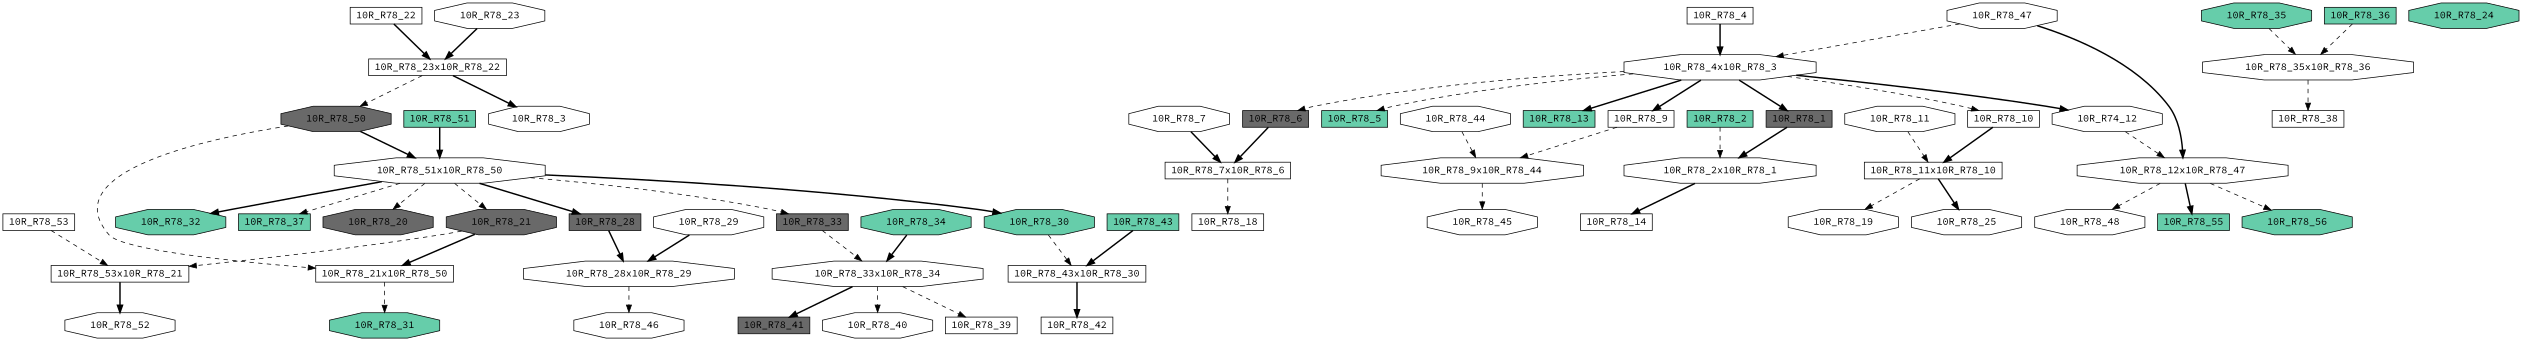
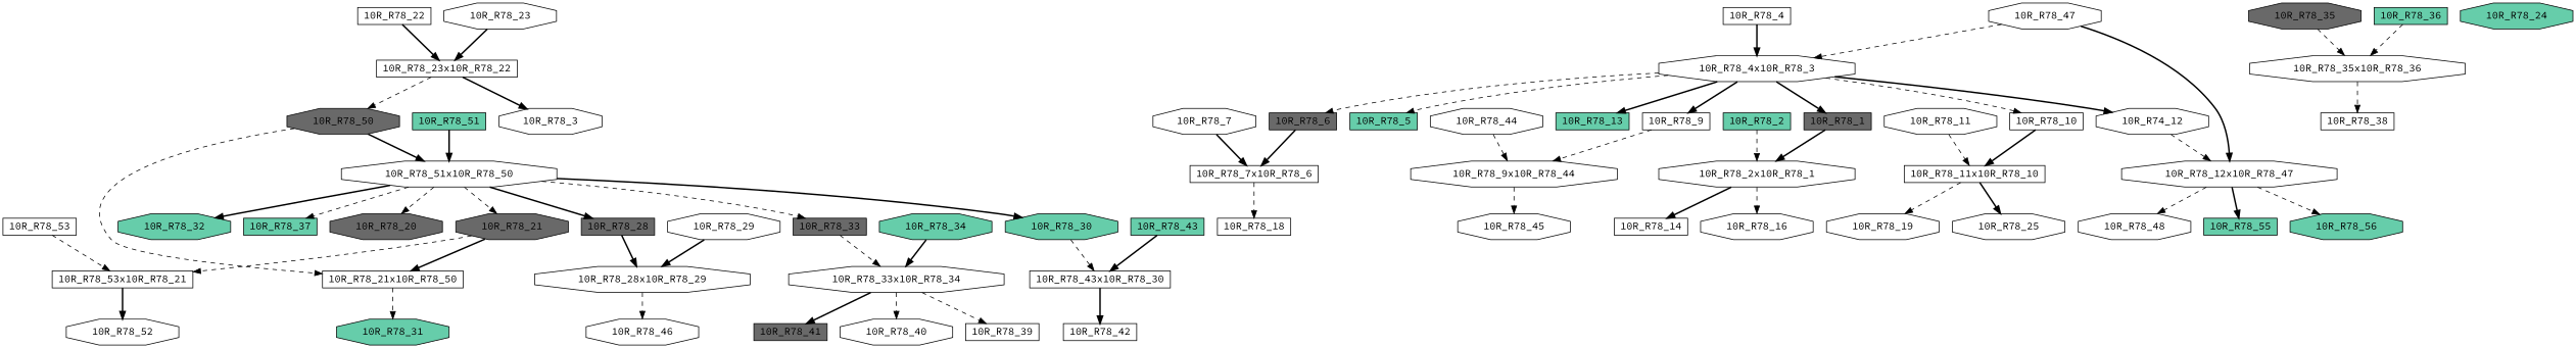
  digraph {
    fontname="Source Code Pro"
    node [fillcolor=white fontcolor=black fontname="Source Code Pro" regular=0 shape=octagon style=filled]
    edge [fontname="Source Code Pro" style=dashed]
    "10R_R78_42" [height=0.3 shape=box width=0.5]
    "10R_R78_43x10R_R78_30" [height=.1 shape=box width=.1 fillcolor="" fontcolor="" regular="" style=""]
    "10R_R78_1" [fillcolor=dimgrey height=0.3 shape=box width=0.5]
    "10R_R78_2x10R_R78_1" [height=.1 width=.1 fillcolor="" fontcolor="" regular="" style=""]
+   "10R_R78_16" [height=0.3 width=0.5]
    "10R_R78_14" [height=0.3 shape=box width=0.5]
    "10R_R78_4x10R_R78_3" [height=.1 width=.1 fillcolor="" fontcolor="" regular="" style=""]
    "10R_R78_6" [fillcolor=dimgrey height=0.3 shape=box width=0.5]
    "10R_R78_10" [height=0.3 shape=box width=0.5]
    n10 [height=0.3 label="10R_R74_12" width=0.5]
    "10R_R78_9" [height=0.3 shape=box width=0.5]
    "10R_R78_5" [fillcolor=aquamarine3 height=0.3 shape=box width=0.5]
    "10R_R78_13" [fillcolor=aquamarine3 height=0.3 shape=box width=0.5]
    "10R_R78_7x10R_R78_6" [height=.1 shape=box width=.1 fillcolor="" fontcolor="" regular="" style=""]
    "10R_R78_11x10R_R78_10" [height=.1 shape=box width=.1 fillcolor="" fontcolor="" regular="" style=""]
    "10R_R78_12x10R_R78_47" [height=.1 width=.1 fillcolor="" fontcolor="" regular="" style=""]
    "10R_R78_9x10R_R78_44" [height=.1 width=.1 fillcolor="" fontcolor="" regular="" style=""]
    "10R_R78_18" [height=0.3 shape=box width=0.5]
    "10R_R78_25" [height=0.3 width=0.5]
    "10R_R78_19" [height=0.3 width=0.5]
    "10R_R78_48" [height=0.3 width=0.5]
    "10R_R78_55" [fillcolor=aquamarine3 height=0.3 shape=box width=0.5]
    "10R_R78_56" [fillcolor=aquamarine3 height=0.3 width=0.5]
    "10R_R78_20" [fillcolor=dimgrey height=0.3 width=0.5]
    "10R_R78_51x10R_R78_50" [height=.1 width=.1 fillcolor="" fontcolor="" regular="" style=""]
    "10R_R78_21" [fillcolor=dimgrey height=0.3 width=0.5]
    "10R_R78_28" [fillcolor=dimgrey height=0.3 shape=box width=0.5]
    "10R_R78_33" [fillcolor=dimgrey height=0.3 shape=box width=0.5]
    "10R_R78_30" [fillcolor=aquamarine3 height=0.3 width=0.5]
    "10R_R78_32" [fillcolor=aquamarine3 height=0.3 width=0.5]
    "10R_R78_37" [fillcolor=aquamarine3 height=0.3 shape=box width=0.5]
    "10R_R78_53x10R_R78_21" [height=.1 shape=box width=.1 fillcolor="" fontcolor="" regular="" style=""]
    "10R_R78_21x10R_R78_50" [height=.1 shape=box width=.1 fillcolor="" fontcolor="" regular="" style=""]
    "10R_R78_28x10R_R78_29" [height=.1 width=.1 fillcolor="" fontcolor="" regular="" style=""]
-   "10R_R78_35" [fillcolor=aquamarine3 height=0.3 width=0.5]
+   "10R_R78_35" [fillcolor=dimgrey height=0.3 width=0.5]
    "10R_R78_35x10R_R78_36" [height=.1 width=.1 fillcolor="" fontcolor="" regular="" style=""]
    "10R_R78_33x10R_R78_34" [height=.1 width=.1 fillcolor="" fontcolor="" regular="" style=""]
    "10R_R78_52" [height=0.3 width=0.5]
    "10R_R78_31" [fillcolor=aquamarine3 height=0.3 width=0.5]
    "10R_R78_46" [height=0.3 width=0.5]
    "10R_R78_38" [height=0.3 shape=box width=0.5]
    "10R_R78_39" [height=0.3 shape=box width=0.5]
    "10R_R78_41" [fillcolor=dimgrey height=0.3 shape=box width=0.5]
    "10R_R78_40" [height=0.3 width=0.5]
    "10R_R78_11" [height=0.3 width=0.5]
    "10R_R78_2" [fillcolor=aquamarine3 height=0.3 shape=box width=0.5]
    "10R_R78_22" [height=0.3 shape=box width=0.5]
    "10R_R78_23x10R_R78_22" [height=.1 shape=box width=.1 fillcolor="" fontcolor="" regular="" style=""]
    "10R_R78_3" [height=0.3 width=0.5]
    "10R_R78_50" [fillcolor=dimgrey height=0.3 width=0.5]
    "10R_R78_23" [height=0.3 width=0.5]
    "10R_R78_29" [height=0.3 width=0.5]
    "10R_R78_34" [fillcolor=aquamarine3 height=0.3 width=0.5]
    "10R_R78_36" [fillcolor=aquamarine3 height=0.3 shape=box width=0.5]
    "10R_R78_4" [height=0.3 shape=box width=0.5]
    "10R_R78_43" [fillcolor=aquamarine3 height=0.3 shape=box width=0.5]
    "10R_R78_44" [height=0.3 width=0.5]
    "10R_R78_45" [height=0.3 width=0.5]
    "10R_R78_47" [height=0.3 width=0.5]
    "10R_R78_51" [fillcolor=aquamarine3 height=0.3 shape=box width=0.5]
    "10R_R78_53" [height=0.3 shape=box width=0.5]
    "10R_R78_7" [height=0.3 width=0.5]
    "10R_R78_24" [fillcolor=aquamarine3 height=0.3 width=0.5]
    "10R_R78_43x10R_R78_30" -> "10R_R78_42" [style=bold]
    "10R_R78_1" -> "10R_R78_2x10R_R78_1" [style=bold]
+   "10R_R78_2x10R_R78_1" -> "10R_R78_16"
    "10R_R78_2x10R_R78_1" -> "10R_R78_14" [style=bold]
    "10R_R78_4x10R_R78_3" -> "10R_R78_1" [style=bold]
    "10R_R78_4x10R_R78_3" -> "10R_R78_6"
    "10R_R78_4x10R_R78_3" -> "10R_R78_10"
    "10R_R78_4x10R_R78_3" -> n10 [style=bold]
    "10R_R78_4x10R_R78_3" -> "10R_R78_9" [style=bold]
    "10R_R78_4x10R_R78_3" -> "10R_R78_5"
    "10R_R78_4x10R_R78_3" -> "10R_R78_13" [style=bold]
    "10R_R78_6" -> "10R_R78_7x10R_R78_6" [style=bold]
    "10R_R78_10" -> "10R_R78_11x10R_R78_10" [style=bold]
    n10 -> "10R_R78_12x10R_R78_47"
    "10R_R78_9" -> "10R_R78_9x10R_R78_44"
    "10R_R78_7x10R_R78_6" -> "10R_R78_18"
    "10R_R78_11x10R_R78_10" -> "10R_R78_25" [style=bold]
    "10R_R78_11x10R_R78_10" -> "10R_R78_19"
    "10R_R78_12x10R_R78_47" -> "10R_R78_48"
    "10R_R78_12x10R_R78_47" -> "10R_R78_55" [style=bold]
    "10R_R78_12x10R_R78_47" -> "10R_R78_56"
    "10R_R78_9x10R_R78_44" -> "10R_R78_45"
    "10R_R78_51x10R_R78_50" -> "10R_R78_20"
    "10R_R78_51x10R_R78_50" -> "10R_R78_21"
    "10R_R78_51x10R_R78_50" -> "10R_R78_28" [style=bold]
    "10R_R78_51x10R_R78_50" -> "10R_R78_33"
    "10R_R78_51x10R_R78_50" -> "10R_R78_30" [style=bold]
    "10R_R78_51x10R_R78_50" -> "10R_R78_32" [style=bold]
    "10R_R78_51x10R_R78_50" -> "10R_R78_37"
    "10R_R78_21" -> "10R_R78_53x10R_R78_21"
    "10R_R78_21" -> "10R_R78_21x10R_R78_50" [style=bold]
    "10R_R78_28" -> "10R_R78_28x10R_R78_29" [style=bold]
    "10R_R78_33" -> "10R_R78_33x10R_R78_34"
    "10R_R78_30" -> "10R_R78_43x10R_R78_30"
    "10R_R78_53x10R_R78_21" -> "10R_R78_52" [style=bold]
    "10R_R78_21x10R_R78_50" -> "10R_R78_31"
    "10R_R78_28x10R_R78_29" -> "10R_R78_46"
    "10R_R78_35" -> "10R_R78_35x10R_R78_36"
    "10R_R78_35x10R_R78_36" -> "10R_R78_38"
    "10R_R78_33x10R_R78_34" -> "10R_R78_39"
    "10R_R78_33x10R_R78_34" -> "10R_R78_41" [style=bold]
    "10R_R78_33x10R_R78_34" -> "10R_R78_40"
    "10R_R78_11" -> "10R_R78_11x10R_R78_10"
    "10R_R78_2" -> "10R_R78_2x10R_R78_1"
    "10R_R78_22" -> "10R_R78_23x10R_R78_22" [style=bold]
    "10R_R78_23x10R_R78_22" -> "10R_R78_3" [style=bold]
    "10R_R78_23x10R_R78_22" -> "10R_R78_50"
    "10R_R78_50" -> "10R_R78_51x10R_R78_50" [style=bold]
    "10R_R78_50" -> "10R_R78_21x10R_R78_50"
    "10R_R78_23" -> "10R_R78_23x10R_R78_22" [style=bold]
    "10R_R78_29" -> "10R_R78_28x10R_R78_29" [style=bold]
    "10R_R78_34" -> "10R_R78_33x10R_R78_34" [style=bold]
    "10R_R78_36" -> "10R_R78_35x10R_R78_36"
    "10R_R78_4" -> "10R_R78_4x10R_R78_3" [style=bold]
    "10R_R78_43" -> "10R_R78_43x10R_R78_30" [style=bold]
    "10R_R78_44" -> "10R_R78_9x10R_R78_44"
    "10R_R78_47" -> "10R_R78_4x10R_R78_3"
    "10R_R78_47" -> "10R_R78_12x10R_R78_47" [style=bold]
    "10R_R78_51" -> "10R_R78_51x10R_R78_50" [style=bold]
    "10R_R78_53" -> "10R_R78_53x10R_R78_21"
    "10R_R78_7" -> "10R_R78_7x10R_R78_6" [style=bold]
  }
